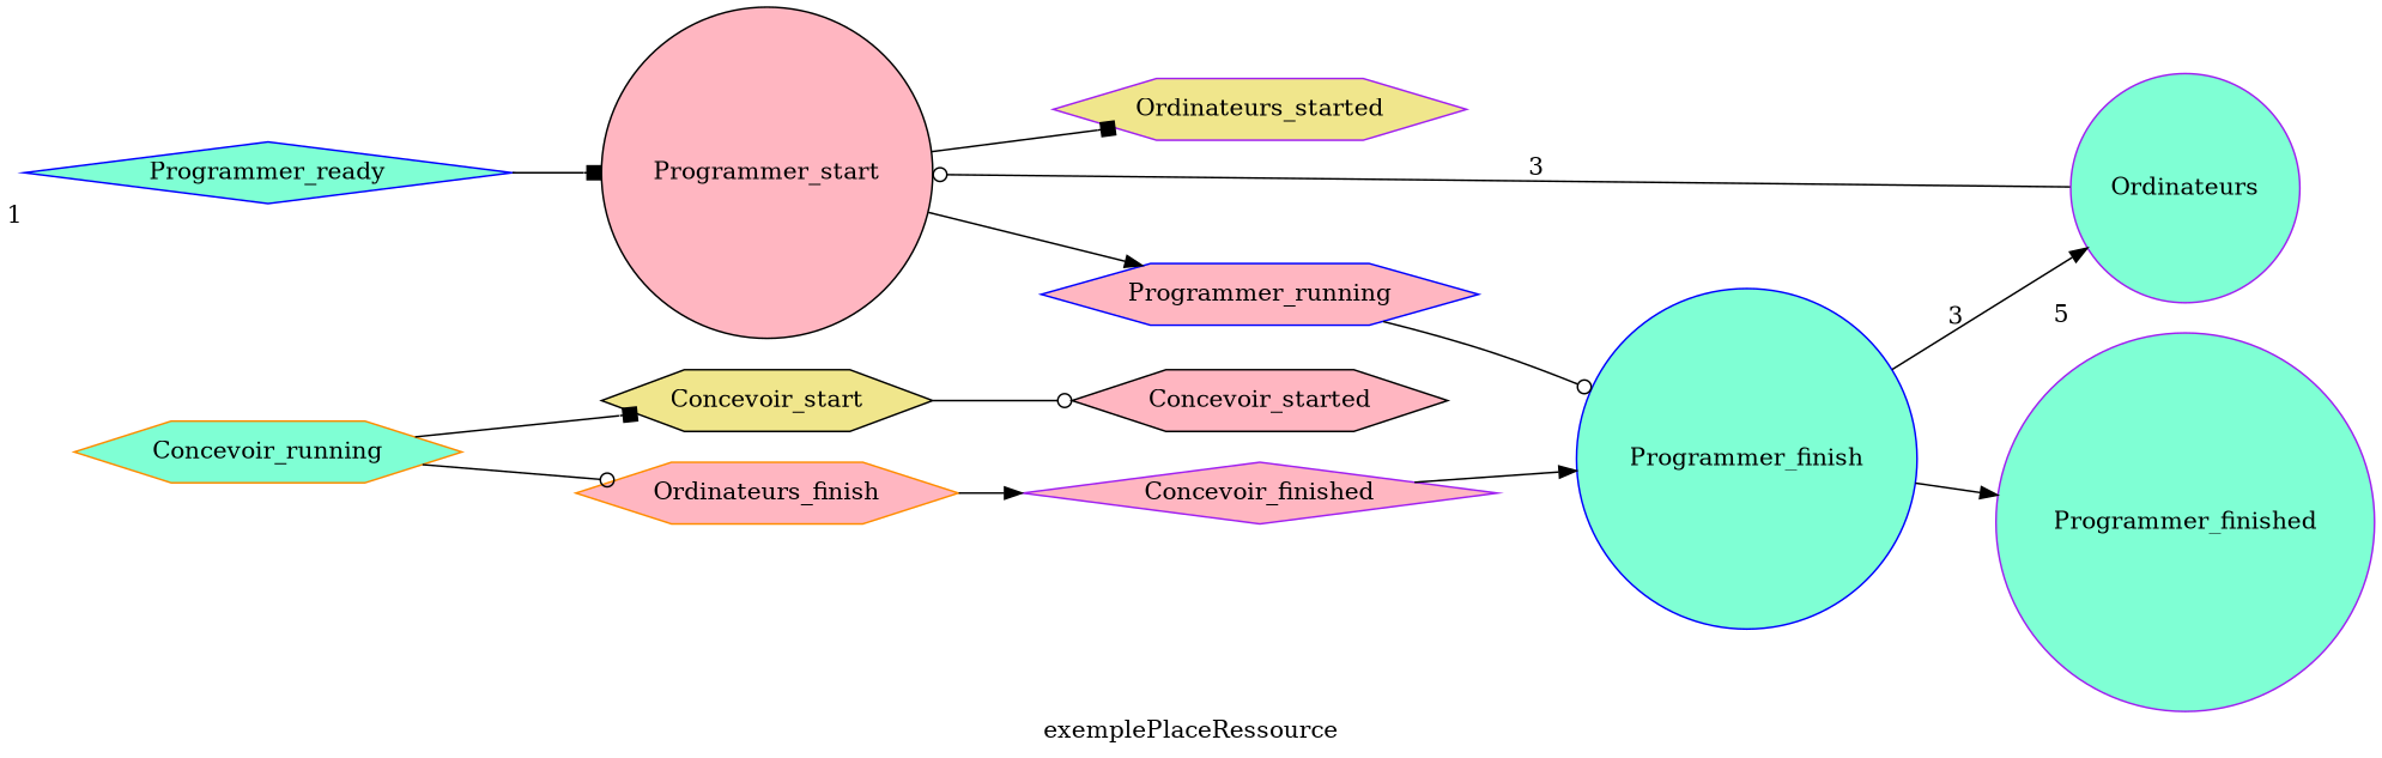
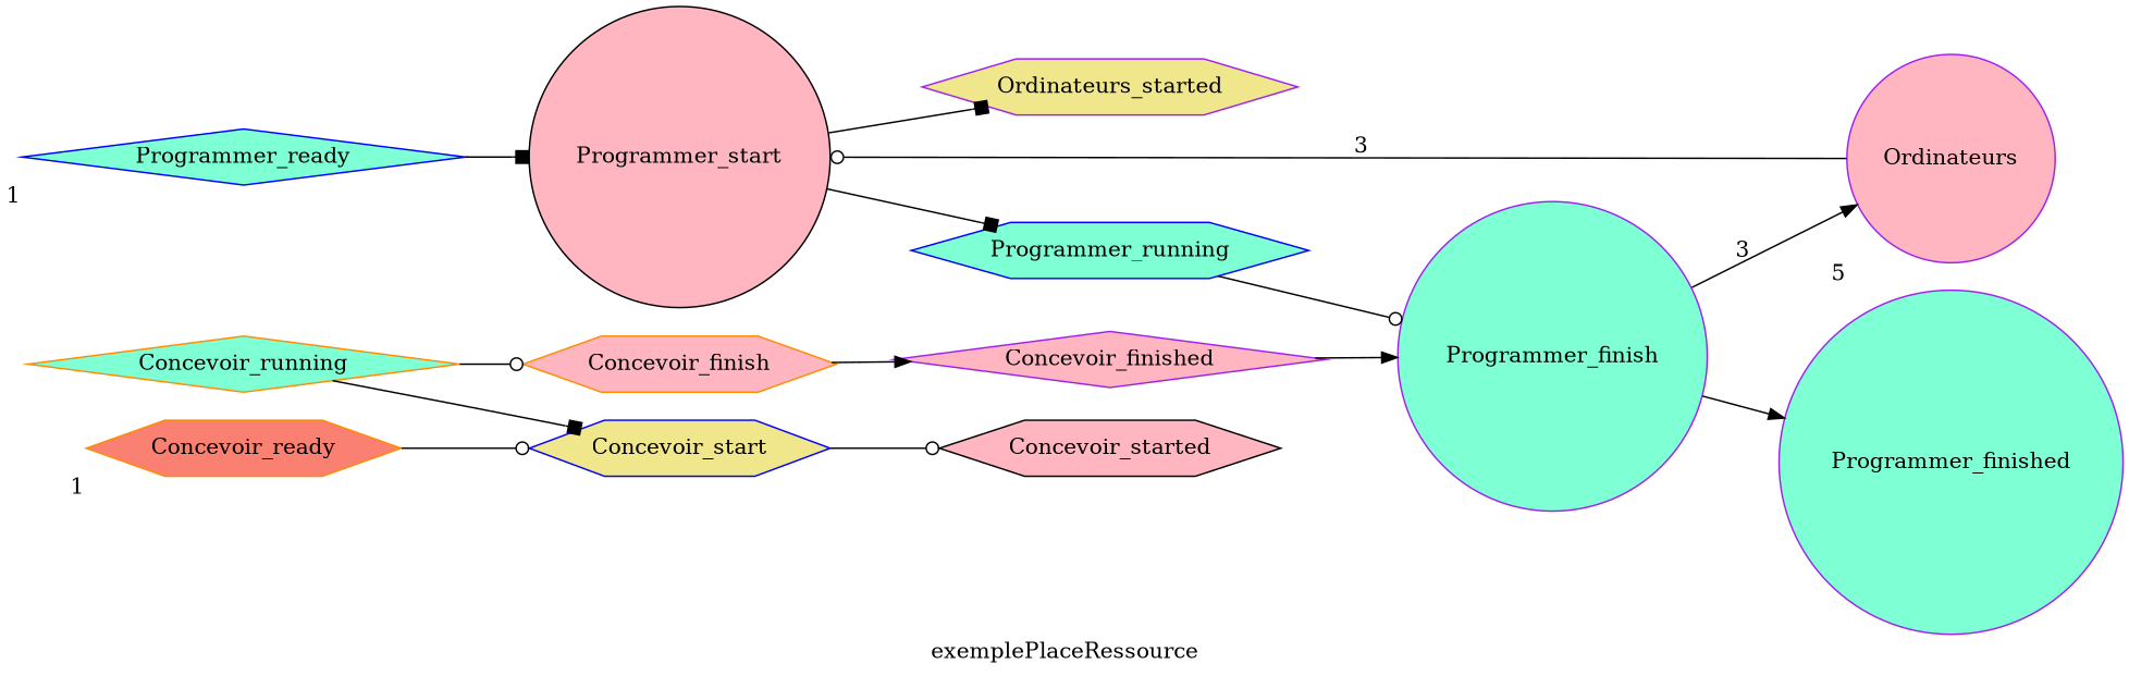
  digraph {
    label=exemplePlaceRessource
    rankdir=LR
    node [color=purple fillcolor=lightpink shape=hexagon style=filled]
    edge [arrowhead=odot]
    Programmer_ready [color=blue fillcolor=aquamarine shape=diamond xlabel=1]
    Programmer_start [color=black shape=circle]
-   Programmer_running [color=blue]
+   Programmer_running [color=blue fillcolor=aquamarine]
    n4 [fillcolor=khaki label=Ordinateurs_started]
-   Programmer_finish [color=blue fillcolor=aquamarine shape=circle]
+   Programmer_finish [fillcolor=aquamarine shape=circle]
    Programmer_finished [fillcolor=aquamarine shape=circle]
-   Ordinateurs [fillcolor=aquamarine shape=circle xlabel=5]
-   Concevoir_start [color=black fillcolor=khaki]
+   Ordinateurs [shape=circle xlabel=5]
+   Concevoir_ready [color=darkorange fillcolor=salmon xlabel=1]
+   Concevoir_start [color=blue fillcolor=khaki]
    Concevoir_started [color=black]
-   Concevoir_finish [color=darkorange label=Ordinateurs_finish]
+   Concevoir_finish [color=darkorange]
    Concevoir_finished [shape=diamond]
-   Concevoir_running [color=darkorange fillcolor=aquamarine]
+   Concevoir_running [color=darkorange fillcolor=aquamarine shape=diamond]
    Programmer_ready -> Programmer_start [arrowhead=box]
-   Programmer_start -> Programmer_running [arrowhead=normal]
+   Programmer_start -> Programmer_running [arrowhead=box]
    Programmer_start -> n4 [arrowhead=box]
    Programmer_running -> Programmer_finish
    Programmer_finish -> Programmer_finished [arrowhead=normal]
    Programmer_finish -> Ordinateurs [arrowhead=normal label=3]
    Ordinateurs -> Programmer_start [label=3]
+   Concevoir_ready -> Concevoir_start
    Concevoir_start -> Concevoir_started
    Concevoir_finish -> Concevoir_finished [arrowhead=normal]
    Concevoir_finished -> Programmer_finish [arrowhead=normal dir=forward]
    Concevoir_running -> Concevoir_start [arrowhead=box]
    Concevoir_running -> Concevoir_finish
  }
